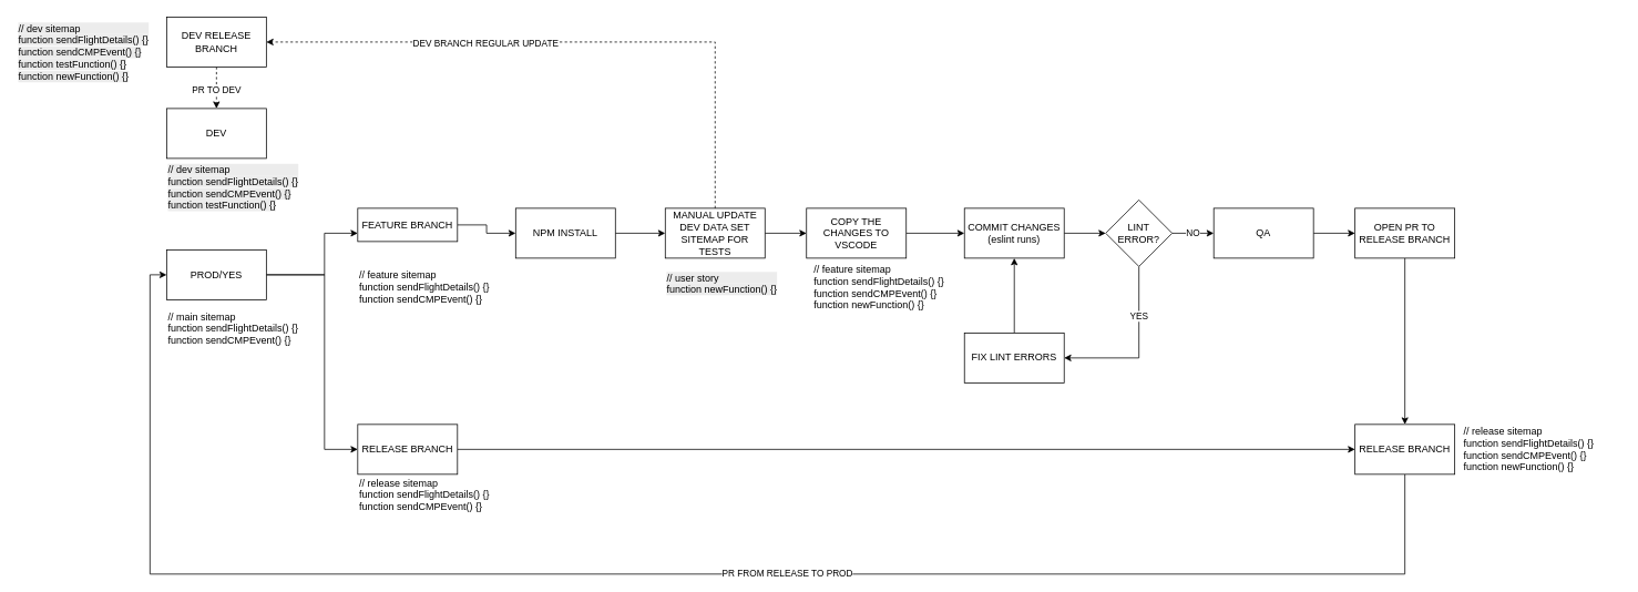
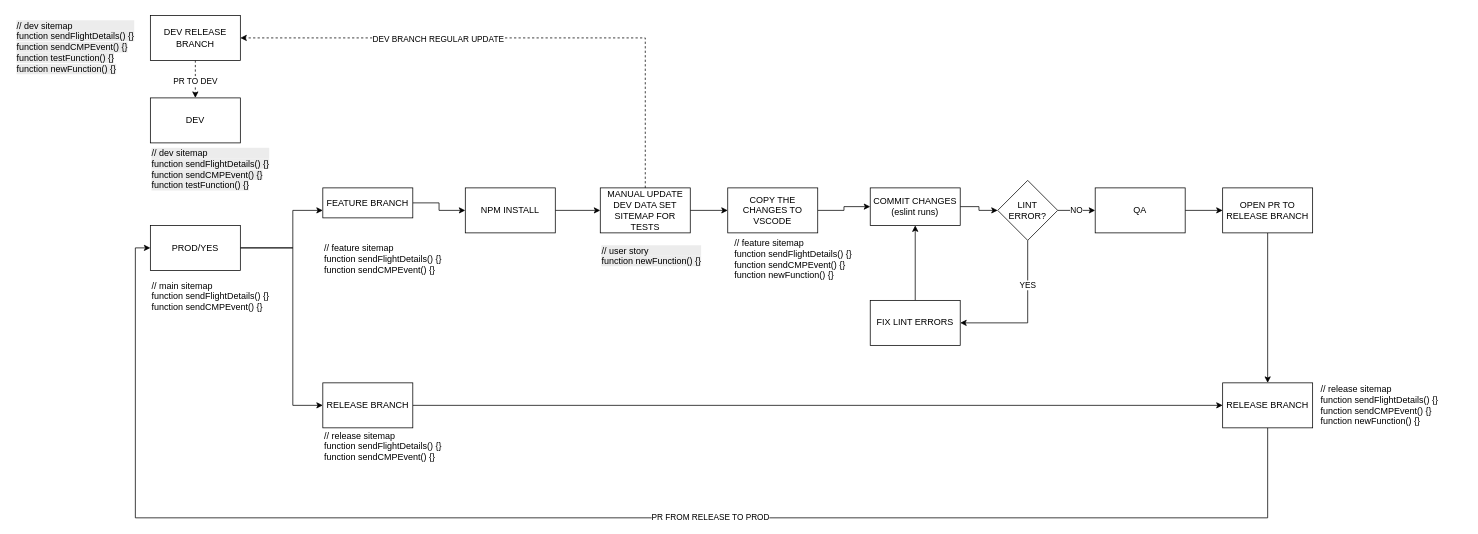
  <mxCell id="0" />
  <mxCell id="1" parent="0" />
  <mxCell id="2" value="DEV" style="rounded=0;whiteSpace=wrap;html=1;" vertex="1" parent="1"><mxGeometry x="200" y="130" width="120" height="60" as="geometry" /></mxCell>
  <mxCell id="3" style="edgeStyle=orthogonalEdgeStyle;rounded=0;orthogonalLoop=1;jettySize=auto;html=1;" edge="1" parent="1" source="5" target="7"><mxGeometry relative="1" as="geometry"><Array as="points"><mxPoint x="390" y="330" /><mxPoint x="390" y="280" /></Array></mxGeometry></mxCell>
  <mxCell id="4" style="edgeStyle=orthogonalEdgeStyle;rounded=0;orthogonalLoop=1;jettySize=auto;html=1;entryX=0;entryY=0.5;entryDx=0;entryDy=0;" edge="1" parent="1" source="5" target="33"><mxGeometry relative="1" as="geometry"><Array as="points"><mxPoint x="390" y="330" /><mxPoint x="390" y="540" /></Array></mxGeometry></mxCell>
  <mxCell id="5" value="PROD/YES" style="rounded=0;whiteSpace=wrap;html=1;" vertex="1" parent="1"><mxGeometry x="200" y="300" width="120" height="60" as="geometry" /></mxCell>
  <mxCell id="6" style="edgeStyle=orthogonalEdgeStyle;rounded=0;orthogonalLoop=1;jettySize=auto;html=1;entryX=0;entryY=0.5;entryDx=0;entryDy=0;" edge="1" parent="1" source="7" target="9"><mxGeometry relative="1" as="geometry" /></mxCell>
  <mxCell id="7" value="FEATURE BRANCH" style="rounded=0;whiteSpace=wrap;html=1;" vertex="1" parent="1"><mxGeometry x="430" y="250" width="120" height="40" as="geometry" /></mxCell>
  <mxCell id="8" style="edgeStyle=orthogonalEdgeStyle;rounded=0;orthogonalLoop=1;jettySize=auto;html=1;entryX=0;entryY=0.5;entryDx=0;entryDy=0;" edge="1" parent="1" source="9" target="14"><mxGeometry relative="1" as="geometry"><mxPoint x="810" y="280" as="targetPoint" /></mxGeometry></mxCell>
  <mxCell id="9" value="NPM INSTALL" style="rounded=0;whiteSpace=wrap;html=1;" vertex="1" parent="1"><mxGeometry x="620" y="250" width="120" height="60" as="geometry" /></mxCell>
  <mxCell id="10" style="edgeStyle=orthogonalEdgeStyle;rounded=0;orthogonalLoop=1;jettySize=auto;html=1;entryX=0;entryY=0.5;entryDx=0;entryDy=0;" edge="1" parent="1" source="11" target="16"><mxGeometry relative="1" as="geometry" /></mxCell>
  <mxCell id="11" value="COPY THE CHANGES TO VSCODE" style="rounded=0;whiteSpace=wrap;html=1;" vertex="1" parent="1"><mxGeometry x="970" y="250" width="120" height="60" as="geometry" /></mxCell>
  <mxCell id="12" value="PR TO DEV" style="edgeStyle=orthogonalEdgeStyle;rounded=0;orthogonalLoop=1;jettySize=auto;html=1;entryX=0.5;entryY=0;entryDx=0;entryDy=0;exitX=0.5;exitY=1;exitDx=0;exitDy=0;dashed=1;" edge="1" parent="1" source="39" target="2"><mxGeometry x="0.136" relative="1" as="geometry"><Array as="points" /><mxPoint as="offset" /></mxGeometry></mxCell>
  <mxCell id="13" style="edgeStyle=orthogonalEdgeStyle;rounded=0;orthogonalLoop=1;jettySize=auto;html=1;entryX=0;entryY=0.5;entryDx=0;entryDy=0;" edge="1" parent="1" source="14" target="11"><mxGeometry relative="1" as="geometry" /></mxCell>
  <mxCell id="14" value="MANUAL UPDATE DEV DATA SET SITEMAP FOR TESTS" style="rounded=0;whiteSpace=wrap;html=1;" vertex="1" parent="1"><mxGeometry x="800" y="250" width="120" height="60" as="geometry" /></mxCell>
  <mxCell id="15" style="edgeStyle=orthogonalEdgeStyle;rounded=0;orthogonalLoop=1;jettySize=auto;html=1;entryX=0;entryY=0.5;entryDx=0;entryDy=0;" edge="1" parent="1" source="16" target="21"><mxGeometry relative="1" as="geometry" /></mxCell>
- <mxCell id="16" value="COMMIT CHANGES&lt;br&gt;(eslint runs)" style="rounded=0;whiteSpace=wrap;html=1;" vertex="1" parent="1"><mxGeometry x="1160" y="250" width="120" height="60" as="geometry" /></mxCell>
+ <mxCell id="16" value="COMMIT CHANGES&lt;br&gt;(eslint runs)" style="rounded=0;whiteSpace=wrap;html=1;" vertex="1" parent="1"><mxGeometry x="1160" y="250" width="120" height="50" as="geometry" /></mxCell>
  <mxCell id="17" style="edgeStyle=orthogonalEdgeStyle;rounded=0;orthogonalLoop=1;jettySize=auto;html=1;entryX=0.5;entryY=1;entryDx=0;entryDy=0;" edge="1" parent="1" source="18" target="16"><mxGeometry relative="1" as="geometry" /></mxCell>
  <mxCell id="18" value="FIX LINT ERRORS" style="rounded=0;whiteSpace=wrap;html=1;" vertex="1" parent="1"><mxGeometry x="1160" y="400" width="120" height="60" as="geometry" /></mxCell>
  <mxCell id="19" value="YES" style="edgeStyle=orthogonalEdgeStyle;rounded=0;orthogonalLoop=1;jettySize=auto;html=1;entryX=1;entryY=0.5;entryDx=0;entryDy=0;exitX=0.5;exitY=1;exitDx=0;exitDy=0;" edge="1" parent="1" source="21" target="18"><mxGeometry x="-0.4" relative="1" as="geometry"><mxPoint as="offset" /></mxGeometry></mxCell>
  <mxCell id="20" value="NO" style="edgeStyle=orthogonalEdgeStyle;rounded=0;orthogonalLoop=1;jettySize=auto;html=1;entryX=0;entryY=0.5;entryDx=0;entryDy=0;" edge="1" parent="1" source="21" target="36"><mxGeometry relative="1" as="geometry" /></mxCell>
  <mxCell id="21" value="LINT ERROR?" style="rhombus;whiteSpace=wrap;html=1;" vertex="1" parent="1"><mxGeometry x="1330" y="240" width="80" height="80" as="geometry" /></mxCell>
  <mxCell id="22" style="edgeStyle=orthogonalEdgeStyle;rounded=0;orthogonalLoop=1;jettySize=auto;html=1;entryX=0.5;entryY=0;entryDx=0;entryDy=0;" edge="1" parent="1" source="23" target="25"><mxGeometry relative="1" as="geometry" /></mxCell>
  <mxCell id="23" value="OPEN PR TO RELEASE BRANCH" style="rounded=0;whiteSpace=wrap;html=1;" vertex="1" parent="1"><mxGeometry x="1630" y="250" width="120" height="60" as="geometry" /></mxCell>
  <mxCell id="24" value="PR FROM RELEASE TO PROD" style="edgeStyle=orthogonalEdgeStyle;rounded=0;orthogonalLoop=1;jettySize=auto;html=1;entryX=0;entryY=0.5;entryDx=0;entryDy=0;" edge="1" parent="1" source="25" target="5"><mxGeometry x="-0.141" relative="1" as="geometry"><Array as="points"><mxPoint x="1690" y="690" /><mxPoint x="180" y="690" /><mxPoint x="180" y="330" /></Array><mxPoint as="offset" /></mxGeometry></mxCell>
  <mxCell id="25" value="RELEASE BRANCH" style="rounded=0;whiteSpace=wrap;html=1;" vertex="1" parent="1"><mxGeometry x="1630" y="510" width="120" height="60" as="geometry" /></mxCell>
  <mxCell id="26" value="&lt;div&gt;// main sitemap&lt;/div&gt;function sendFlightDetails() {}&lt;br&gt;function sendCMPEvent() {}" style="text;html=1;align=left;verticalAlign=middle;whiteSpace=wrap;rounded=0;" vertex="1" parent="1"><mxGeometry x="200" y="380" width="190" height="30" as="geometry" /></mxCell>
  <mxCell id="27" value="&lt;div style=&quot;forced-color-adjust: none; color: rgb(0, 0, 0); font-family: Helvetica; font-size: 12px; font-style: normal; font-variant-ligatures: normal; font-variant-caps: normal; font-weight: 400; letter-spacing: normal; orphans: 2; text-align: left; text-indent: 0px; text-transform: none; widows: 2; word-spacing: 0px; -webkit-text-stroke-width: 0px; white-space: normal; background-color: rgb(236, 236, 236); text-decoration-thickness: initial; text-decoration-style: initial; text-decoration-color: initial;&quot;&gt;// dev sitemap&lt;/div&gt;&lt;span style=&quot;color: rgb(0, 0, 0); font-family: Helvetica; font-size: 12px; font-style: normal; font-variant-ligatures: normal; font-variant-caps: normal; font-weight: 400; letter-spacing: normal; orphans: 2; text-align: left; text-indent: 0px; text-transform: none; widows: 2; word-spacing: 0px; -webkit-text-stroke-width: 0px; white-space: normal; background-color: rgb(236, 236, 236); text-decoration-thickness: initial; text-decoration-style: initial; text-decoration-color: initial; float: none; display: inline !important;&quot;&gt;function sendFlightDetails() {}&lt;/span&gt;&lt;br style=&quot;forced-color-adjust: none; color: rgb(0, 0, 0); font-family: Helvetica; font-size: 12px; font-style: normal; font-variant-ligatures: normal; font-variant-caps: normal; font-weight: 400; letter-spacing: normal; orphans: 2; text-align: left; text-indent: 0px; text-transform: none; widows: 2; word-spacing: 0px; -webkit-text-stroke-width: 0px; white-space: normal; background-color: rgb(236, 236, 236); text-decoration-thickness: initial; text-decoration-style: initial; text-decoration-color: initial;&quot;&gt;&lt;span style=&quot;color: rgb(0, 0, 0); font-family: Helvetica; font-size: 12px; font-style: normal; font-variant-ligatures: normal; font-variant-caps: normal; font-weight: 400; letter-spacing: normal; orphans: 2; text-align: left; text-indent: 0px; text-transform: none; widows: 2; word-spacing: 0px; -webkit-text-stroke-width: 0px; white-space: normal; background-color: rgb(236, 236, 236); text-decoration-thickness: initial; text-decoration-style: initial; text-decoration-color: initial; float: none; display: inline !important;&quot;&gt;function sendCMPEvent() {}&lt;/span&gt;&lt;div&gt;&lt;span style=&quot;color: rgb(0, 0, 0); font-family: Helvetica; font-size: 12px; font-style: normal; font-variant-ligatures: normal; font-variant-caps: normal; font-weight: 400; letter-spacing: normal; orphans: 2; text-align: left; text-indent: 0px; text-transform: none; widows: 2; word-spacing: 0px; -webkit-text-stroke-width: 0px; white-space: normal; background-color: rgb(236, 236, 236); text-decoration-thickness: initial; text-decoration-style: initial; text-decoration-color: initial; float: none; display: inline !important;&quot;&gt;function testFunction() {}&lt;/span&gt;&lt;/div&gt;" style="text;whiteSpace=wrap;html=1;" vertex="1" parent="1"><mxGeometry x="200" y="190" width="190" height="70" as="geometry" /></mxCell>
  <mxCell id="28" value="&lt;div style=&quot;forced-color-adjust: none; color: rgb(0, 0, 0); font-family: Helvetica; font-size: 12px; font-style: normal; font-variant-ligatures: normal; font-variant-caps: normal; font-weight: 400; letter-spacing: normal; orphans: 2; text-align: left; text-indent: 0px; text-transform: none; widows: 2; word-spacing: 0px; -webkit-text-stroke-width: 0px; white-space: normal; background-color: rgb(236, 236, 236); text-decoration-thickness: initial; text-decoration-style: initial; text-decoration-color: initial;&quot;&gt;// user story&lt;/div&gt;&lt;div&gt;&lt;span style=&quot;color: rgb(0, 0, 0); font-family: Helvetica; font-size: 12px; font-style: normal; font-variant-ligatures: normal; font-variant-caps: normal; font-weight: 400; letter-spacing: normal; orphans: 2; text-align: left; text-indent: 0px; text-transform: none; widows: 2; word-spacing: 0px; -webkit-text-stroke-width: 0px; white-space: normal; background-color: rgb(236, 236, 236); text-decoration-thickness: initial; text-decoration-style: initial; text-decoration-color: initial; float: none; display: inline !important;&quot;&gt;function newFunction() {}&lt;/span&gt;&lt;/div&gt;" style="text;whiteSpace=wrap;html=1;" vertex="1" parent="1"><mxGeometry x="800" y="320" width="140" height="70" as="geometry" /></mxCell>
  <mxCell id="29" value="&lt;div&gt;// feature sitemap&lt;/div&gt;function sendFlightDetails() {}&lt;br&gt;function sendCMPEvent() {}" style="text;html=1;align=left;verticalAlign=middle;whiteSpace=wrap;rounded=0;" vertex="1" parent="1"><mxGeometry x="430" y="330" width="190" height="30" as="geometry" /></mxCell>
  <mxCell id="30" value="&lt;div&gt;// feature sitemap&lt;/div&gt;function sendFlightDetails() {}&lt;br&gt;function sendCMPEvent() {}&lt;div&gt;function newFunction() {}&lt;/div&gt;" style="text;html=1;align=left;verticalAlign=middle;whiteSpace=wrap;rounded=0;" vertex="1" parent="1"><mxGeometry x="977" y="330" width="190" height="30" as="geometry" /></mxCell>
  <mxCell id="31" value="&lt;div&gt;// release sitemap&lt;/div&gt;function sendFlightDetails() {}&lt;br&gt;function sendCMPEvent() {}&lt;div&gt;function newFunction() {}&lt;/div&gt;" style="text;html=1;align=left;verticalAlign=middle;whiteSpace=wrap;rounded=0;" vertex="1" parent="1"><mxGeometry x="1759" y="525" width="190" height="30" as="geometry" /></mxCell>
  <mxCell id="32" style="edgeStyle=orthogonalEdgeStyle;rounded=0;orthogonalLoop=1;jettySize=auto;html=1;entryX=0;entryY=0.5;entryDx=0;entryDy=0;" edge="1" parent="1" source="33" target="25"><mxGeometry relative="1" as="geometry" /></mxCell>
  <mxCell id="33" value="RELEASE BRANCH" style="rounded=0;whiteSpace=wrap;html=1;" vertex="1" parent="1"><mxGeometry x="430" y="510" width="120" height="60" as="geometry" /></mxCell>
  <mxCell id="34" value="&lt;div&gt;// release sitemap&lt;/div&gt;function sendFlightDetails() {}&lt;br&gt;function sendCMPEvent() {}" style="text;html=1;align=left;verticalAlign=middle;whiteSpace=wrap;rounded=0;" vertex="1" parent="1"><mxGeometry x="430" y="580" width="190" height="30" as="geometry" /></mxCell>
  <mxCell id="35" style="edgeStyle=orthogonalEdgeStyle;rounded=0;orthogonalLoop=1;jettySize=auto;html=1;" edge="1" parent="1" source="36" target="23"><mxGeometry relative="1" as="geometry" /></mxCell>
  <mxCell id="36" value="QA" style="rounded=0;whiteSpace=wrap;html=1;" vertex="1" parent="1"><mxGeometry x="1460" y="250" width="120" height="60" as="geometry" /></mxCell>
  <mxCell id="37" value="" style="edgeStyle=orthogonalEdgeStyle;rounded=0;orthogonalLoop=1;jettySize=auto;html=1;entryX=1;entryY=0.5;entryDx=0;entryDy=0;exitX=0.5;exitY=0;exitDx=0;exitDy=0;dashed=1;" edge="1" parent="1" source="14" target="39"><mxGeometry x="0.139" relative="1" as="geometry"><mxPoint x="860" y="250" as="sourcePoint" /><mxPoint x="260" y="130" as="targetPoint" /><Array as="points"><mxPoint x="860" y="50" /></Array><mxPoint as="offset" /></mxGeometry></mxCell>
  <mxCell id="38" value="DEV BRANCH REGULAR UPDATE" style="edgeLabel;html=1;align=center;verticalAlign=middle;resizable=0;points=[];" vertex="1" connectable="0" parent="37"><mxGeometry x="0.288" y="1" relative="1" as="geometry"><mxPoint as="offset" /></mxGeometry></mxCell>
  <mxCell id="39" value="DEV RELEASE BRANCH" style="rounded=0;whiteSpace=wrap;html=1;" vertex="1" parent="1"><mxGeometry x="200" y="20" width="120" height="60" as="geometry" /></mxCell>
  <mxCell id="40" value="&lt;div style=&quot;forced-color-adjust: none; color: rgb(0, 0, 0); font-family: Helvetica; font-size: 12px; font-style: normal; font-variant-ligatures: normal; font-variant-caps: normal; font-weight: 400; letter-spacing: normal; orphans: 2; text-align: left; text-indent: 0px; text-transform: none; widows: 2; word-spacing: 0px; -webkit-text-stroke-width: 0px; white-space: normal; background-color: rgb(236, 236, 236); text-decoration-thickness: initial; text-decoration-style: initial; text-decoration-color: initial;&quot;&gt;// dev sitemap&lt;/div&gt;&lt;span style=&quot;color: rgb(0, 0, 0); font-family: Helvetica; font-size: 12px; font-style: normal; font-variant-ligatures: normal; font-variant-caps: normal; font-weight: 400; letter-spacing: normal; orphans: 2; text-align: left; text-indent: 0px; text-transform: none; widows: 2; word-spacing: 0px; -webkit-text-stroke-width: 0px; white-space: normal; background-color: rgb(236, 236, 236); text-decoration-thickness: initial; text-decoration-style: initial; text-decoration-color: initial; float: none; display: inline !important;&quot;&gt;function sendFlightDetails() {}&lt;/span&gt;&lt;br style=&quot;forced-color-adjust: none; color: rgb(0, 0, 0); font-family: Helvetica; font-size: 12px; font-style: normal; font-variant-ligatures: normal; font-variant-caps: normal; font-weight: 400; letter-spacing: normal; orphans: 2; text-align: left; text-indent: 0px; text-transform: none; widows: 2; word-spacing: 0px; -webkit-text-stroke-width: 0px; white-space: normal; background-color: rgb(236, 236, 236); text-decoration-thickness: initial; text-decoration-style: initial; text-decoration-color: initial;&quot;&gt;&lt;span style=&quot;color: rgb(0, 0, 0); font-family: Helvetica; font-size: 12px; font-style: normal; font-variant-ligatures: normal; font-variant-caps: normal; font-weight: 400; letter-spacing: normal; orphans: 2; text-align: left; text-indent: 0px; text-transform: none; widows: 2; word-spacing: 0px; -webkit-text-stroke-width: 0px; white-space: normal; background-color: rgb(236, 236, 236); text-decoration-thickness: initial; text-decoration-style: initial; text-decoration-color: initial; float: none; display: inline !important;&quot;&gt;function sendCMPEvent() {}&lt;/span&gt;&lt;div&gt;&lt;span style=&quot;color: rgb(0, 0, 0); font-family: Helvetica; font-size: 12px; font-style: normal; font-variant-ligatures: normal; font-variant-caps: normal; font-weight: 400; letter-spacing: normal; orphans: 2; text-align: left; text-indent: 0px; text-transform: none; widows: 2; word-spacing: 0px; -webkit-text-stroke-width: 0px; white-space: normal; background-color: rgb(236, 236, 236); text-decoration-thickness: initial; text-decoration-style: initial; text-decoration-color: initial; float: none; display: inline !important;&quot;&gt;function testFunction() {}&lt;/span&gt;&lt;/div&gt;&lt;div&gt;&lt;span style=&quot;color: rgb(0, 0, 0); font-family: Helvetica; font-size: 12px; font-style: normal; font-variant-ligatures: normal; font-variant-caps: normal; font-weight: 400; letter-spacing: normal; orphans: 2; text-align: left; text-indent: 0px; text-transform: none; widows: 2; word-spacing: 0px; -webkit-text-stroke-width: 0px; white-space: normal; background-color: rgb(236, 236, 236); text-decoration-thickness: initial; text-decoration-style: initial; text-decoration-color: initial; float: none; display: inline !important;&quot;&gt;function newFunction() {}&lt;/span&gt;&lt;/div&gt;" style="text;whiteSpace=wrap;html=1;" vertex="1" parent="1"><mxGeometry x="20" y="20" width="190" height="70" as="geometry" /></mxCell>
